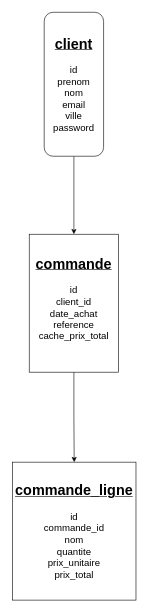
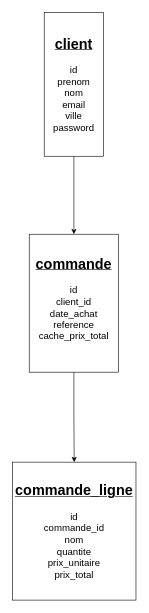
  <mxCell id="0" />
  <mxCell id="1" parent="0" />
  <mxCell id="2" value="" style="edgeStyle=orthogonalEdgeStyle;rounded=0;orthogonalLoop=1;jettySize=auto;html=1;" edge="1" parent="1" source="3" target="5"><mxGeometry relative="1" as="geometry" /></mxCell>
- <mxCell id="3" value="&lt;div&gt;&lt;b&gt;&lt;u&gt;&lt;font style=&quot;font-size: 24px&quot;&gt;client&lt;/font&gt;&lt;/u&gt;&lt;/b&gt;&lt;/div&gt;&lt;div&gt;&lt;u&gt;&lt;b&gt;&lt;font size=&quot;3&quot;&gt;&lt;br&gt;&lt;/font&gt;&lt;/b&gt;&lt;/u&gt;&lt;/div&gt;&lt;font size=&quot;3&quot;&gt;id&lt;br&gt;prenom&lt;br&gt;nom&lt;br&gt;email&lt;br&gt;ville&lt;br&gt;&lt;/font&gt;&lt;div&gt;&lt;span&gt;&lt;font size=&quot;3&quot;&gt;password&lt;/font&gt;&lt;/span&gt;&lt;/div&gt;" style="whiteSpace=wrap;html=1;align=center;rounded=1;" vertex="1" parent="1"><mxGeometry x="73" y="20" width="99" height="240" as="geometry" /></mxCell>
+ <mxCell id="3" value="&lt;div&gt;&lt;b&gt;&lt;u&gt;&lt;font style=&quot;font-size: 24px&quot;&gt;client&lt;/font&gt;&lt;/u&gt;&lt;/b&gt;&lt;/div&gt;&lt;div&gt;&lt;u&gt;&lt;b&gt;&lt;font size=&quot;3&quot;&gt;&lt;br&gt;&lt;/font&gt;&lt;/b&gt;&lt;/u&gt;&lt;/div&gt;&lt;font size=&quot;3&quot;&gt;id&lt;br&gt;prenom&lt;br&gt;nom&lt;br&gt;email&lt;br&gt;ville&lt;br&gt;&lt;/font&gt;&lt;div&gt;&lt;span&gt;&lt;font size=&quot;3&quot;&gt;password&lt;/font&gt;&lt;/span&gt;&lt;/div&gt;" style="rounded=0;whiteSpace=wrap;html=1;align=center;" vertex="1" parent="1"><mxGeometry x="73" y="20" width="99" height="240" as="geometry" /></mxCell>
  <mxCell id="4" value="" style="edgeStyle=orthogonalEdgeStyle;rounded=0;orthogonalLoop=1;jettySize=auto;html=1;" edge="1" parent="1" source="5" target="6"><mxGeometry relative="1" as="geometry" /></mxCell>
  <mxCell id="5" value="&lt;div&gt;&lt;b&gt;&lt;u&gt;&lt;font style=&quot;font-size: 24px&quot;&gt;commande&lt;/font&gt;&lt;/u&gt;&lt;/b&gt;&lt;/div&gt;&lt;div&gt;&lt;u&gt;&lt;b&gt;&lt;font size=&quot;3&quot;&gt;&lt;br&gt;&lt;/font&gt;&lt;/b&gt;&lt;/u&gt;&lt;/div&gt;&lt;font size=&quot;3&quot;&gt;id&lt;br&gt;client_id&lt;br&gt;date_achat&lt;br&gt;reference&lt;br&gt;cache_prix_total&lt;br&gt;&lt;/font&gt;&lt;div&gt;&lt;br&gt;&lt;/div&gt;" style="rounded=0;whiteSpace=wrap;html=1;" vertex="1" parent="1"><mxGeometry x="48" y="390" width="149" height="230" as="geometry" /></mxCell>
  <mxCell id="6" value="&lt;div&gt;&lt;b&gt;&lt;u&gt;&lt;font style=&quot;font-size: 24px&quot;&gt;commande_ligne&lt;/font&gt;&lt;/u&gt;&lt;/b&gt;&lt;/div&gt;&lt;div&gt;&lt;u&gt;&lt;b&gt;&lt;font size=&quot;3&quot;&gt;&lt;br&gt;&lt;/font&gt;&lt;/b&gt;&lt;/u&gt;&lt;/div&gt;&lt;font size=&quot;3&quot;&gt;&lt;span&gt;id&lt;/span&gt;&lt;br&gt;commande_id&lt;br&gt;&lt;span&gt;nom&lt;/span&gt;&lt;br&gt;quantite&lt;br&gt;prix_unitaire&lt;br&gt;&lt;/font&gt;&lt;div&gt;&lt;font size=&quot;3&quot;&gt;prix_total&lt;/font&gt;&lt;/div&gt;" style="rounded=0;whiteSpace=wrap;html=1;" vertex="1" parent="1"><mxGeometry x="20" y="770" width="206" height="230" as="geometry" /></mxCell>
